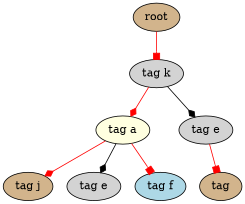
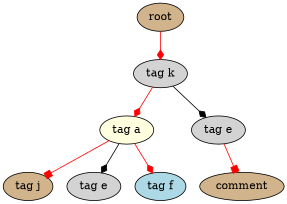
  digraph {
    fontname="DejaVu Serif"
    node [fillcolor=tan fontname="DejaVu Serif" style=filled]
    edge [arrowhead=diamond color=red fontname="DejaVu Serif"]
    n1 [label=root]
    n2 [fillcolor=lightgrey label="tag k"]
    n3 [fillcolor=lightyellow label="tag a"]
    n4 [fillcolor=lightgrey label="tag e"]
    n5 [label="tag j"]
    n6 [fillcolor=lightgrey label="tag e"]
    n7 [fillcolor=lightblue label="tag f"]
-   n8 [label=tag]
-   n1 -> n2 [arrowhead=box]
+   n8 [label=comment]
+   n1 -> n2
    n2 -> n3
    n2 -> n4 [color=black]
-   n3 -> n5
+   n3 -> n5 [arrowhead=box]
    n3 -> n6 [color=black]
-   n3 -> n7 [arrowhead=box]
+   n3 -> n7
    n4 -> n8 [arrowhead=box]
  }
